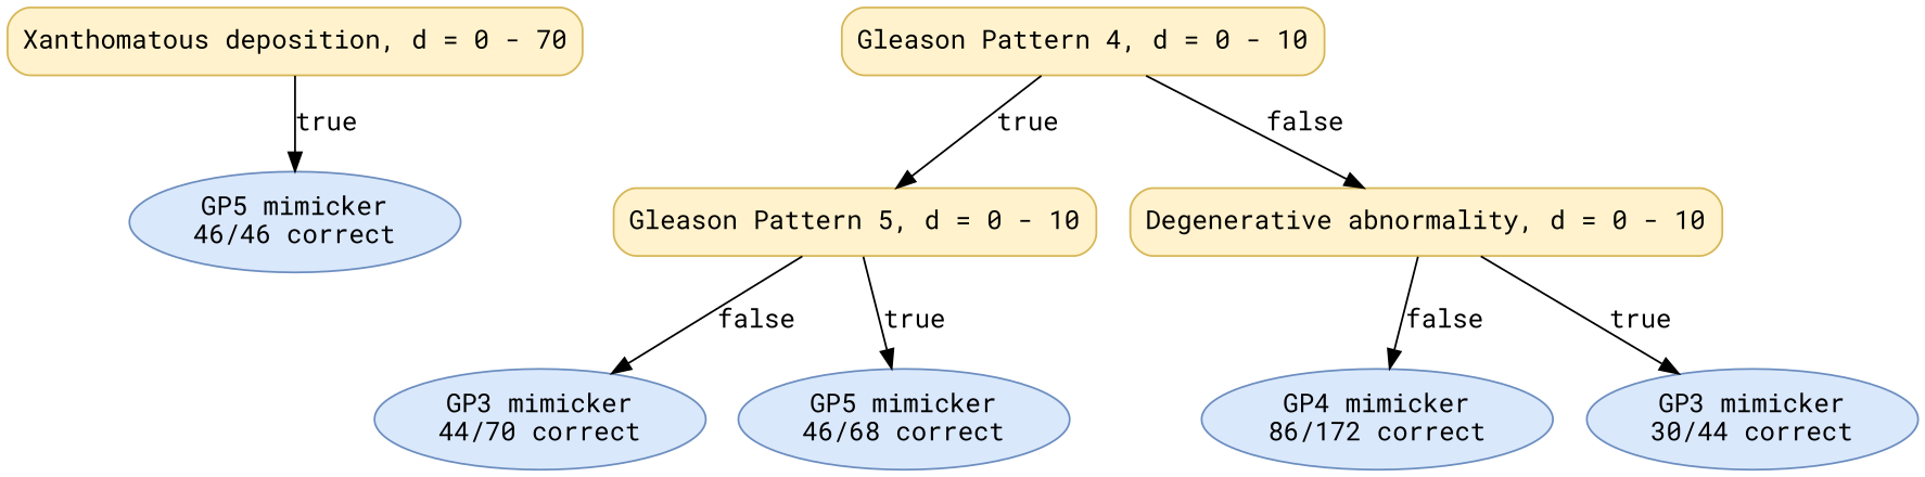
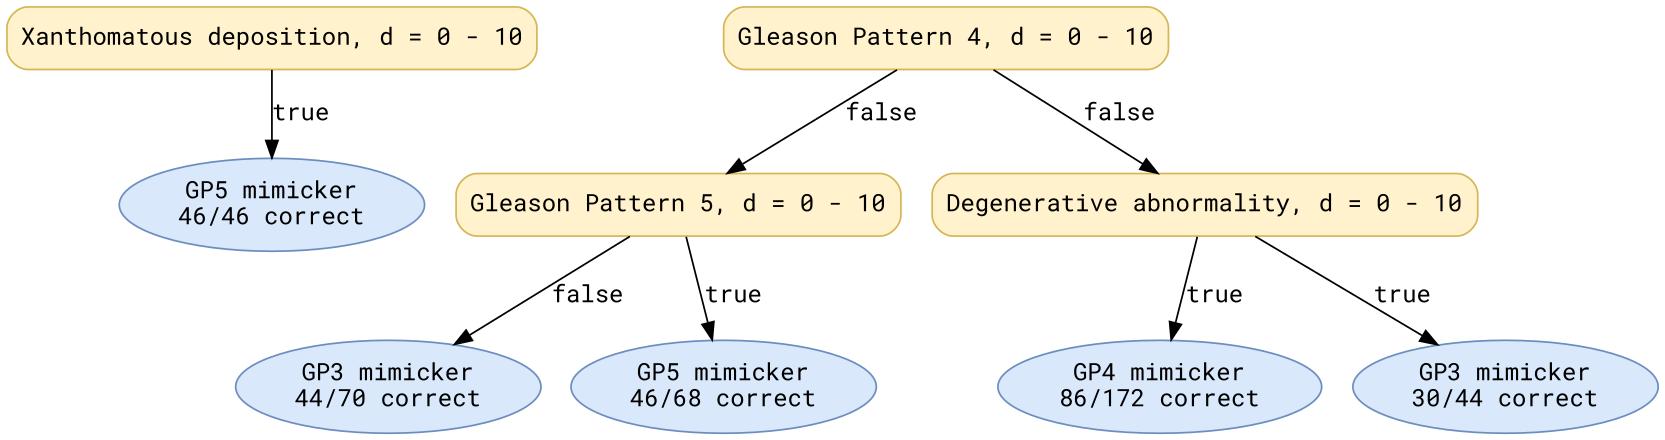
  digraph {
    fontname="Roboto Mono"
    node [color="#6C8EBF" fillcolor="#DAE8FC" fontname="Roboto Mono" shape=ellipse style="rounded,filled"]
    edge [fontname="Roboto Mono"]
-   n1 [color="#D6B656" fillcolor="#FFF2CC" label="Xanthomatous deposition, d = 0 - 70" shape=box]
+   n1 [color="#D6B656" fillcolor="#FFF2CC" label="Xanthomatous deposition, d = 0 - 10" shape=box]
    n2 [label=<GP5 mimicker<br/>46/46 correct>]
    n3 [color="#D6B656" fillcolor="#FFF2CC" label="Gleason Pattern 4, d = 0 - 10" shape=box]
    n4 [color="#D6B656" fillcolor="#FFF2CC" label="Gleason Pattern 5, d = 0 - 10" shape=box]
    n5 [color="#D6B656" fillcolor="#FFF2CC" label="Degenerative abnormality, d = 0 - 10" shape=box]
    n6 [label=<GP3 mimicker<br/>44/70 correct>]
    n7 [label=<GP5 mimicker<br/>46/68 correct>]
    n8 [label=<GP4 mimicker<br/>86/172 correct>]
    n9 [label=<GP3 mimicker<br/>30/44 correct>]
    n1 -> n2 [label=true]
-   n3 -> n4 [label=true]
+   n3 -> n4 [label=false]
    n3 -> n5 [label=false]
    n4 -> n6 [label=false]
    n4 -> n7 [label=true]
-   n5 -> n8 [label=false]
+   n5 -> n8 [label=true]
    n5 -> n9 [label=true]
  }
